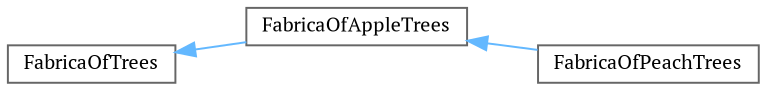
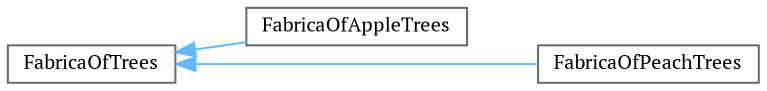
  digraph {
    fontname="PT Serif"
    rankdir=LR
    node [color=grey40 fillcolor=white fontname="PT Serif" fontsize=10 shape=box style=filled]
    edge [color=steelblue1 dir=back fontname="PT Serif" fontsize=10 labelfontname=Helvetica labelfontsize=10 style=solid]
    n1 [height=0.2 label=FabricaOfTrees width=0.4]
    n2 [height=0.2 label=FabricaOfAppleTrees width=0.4]
    n3 [height=0.2 label=FabricaOfPeachTrees width=0.4]
    n1 -> n2
-   n2 -> n3
+   n1 -> n3
  }
